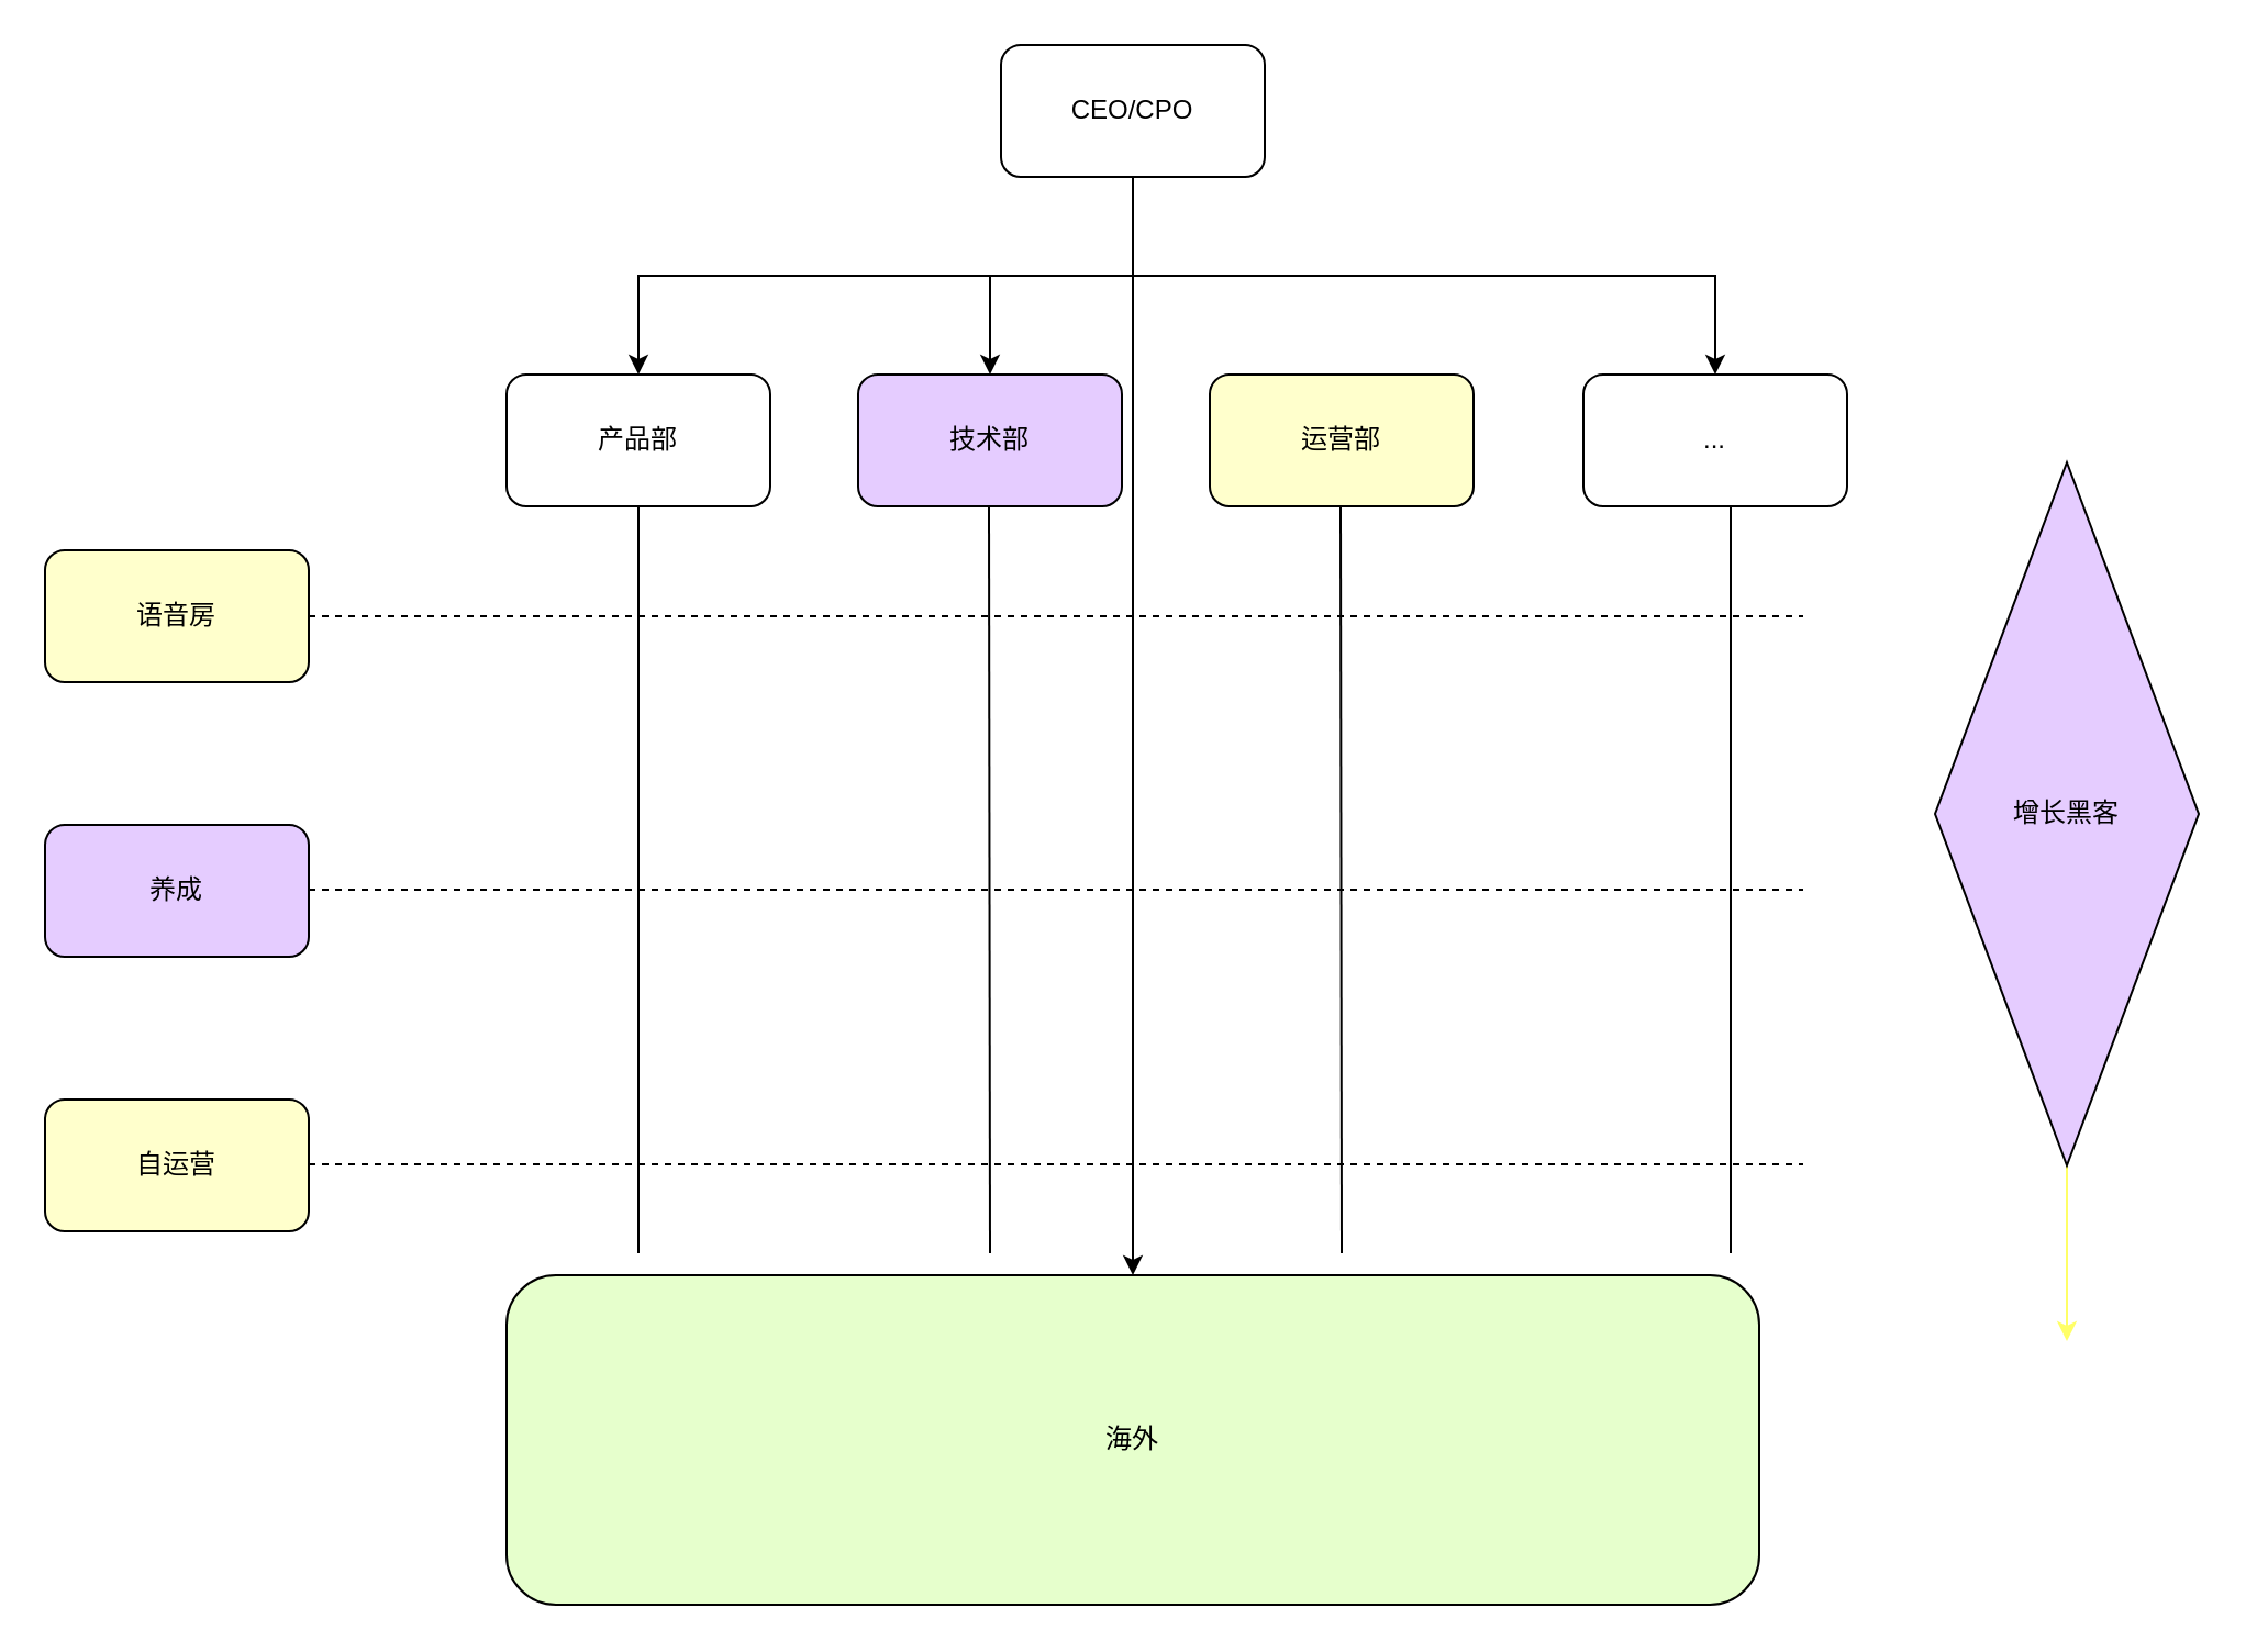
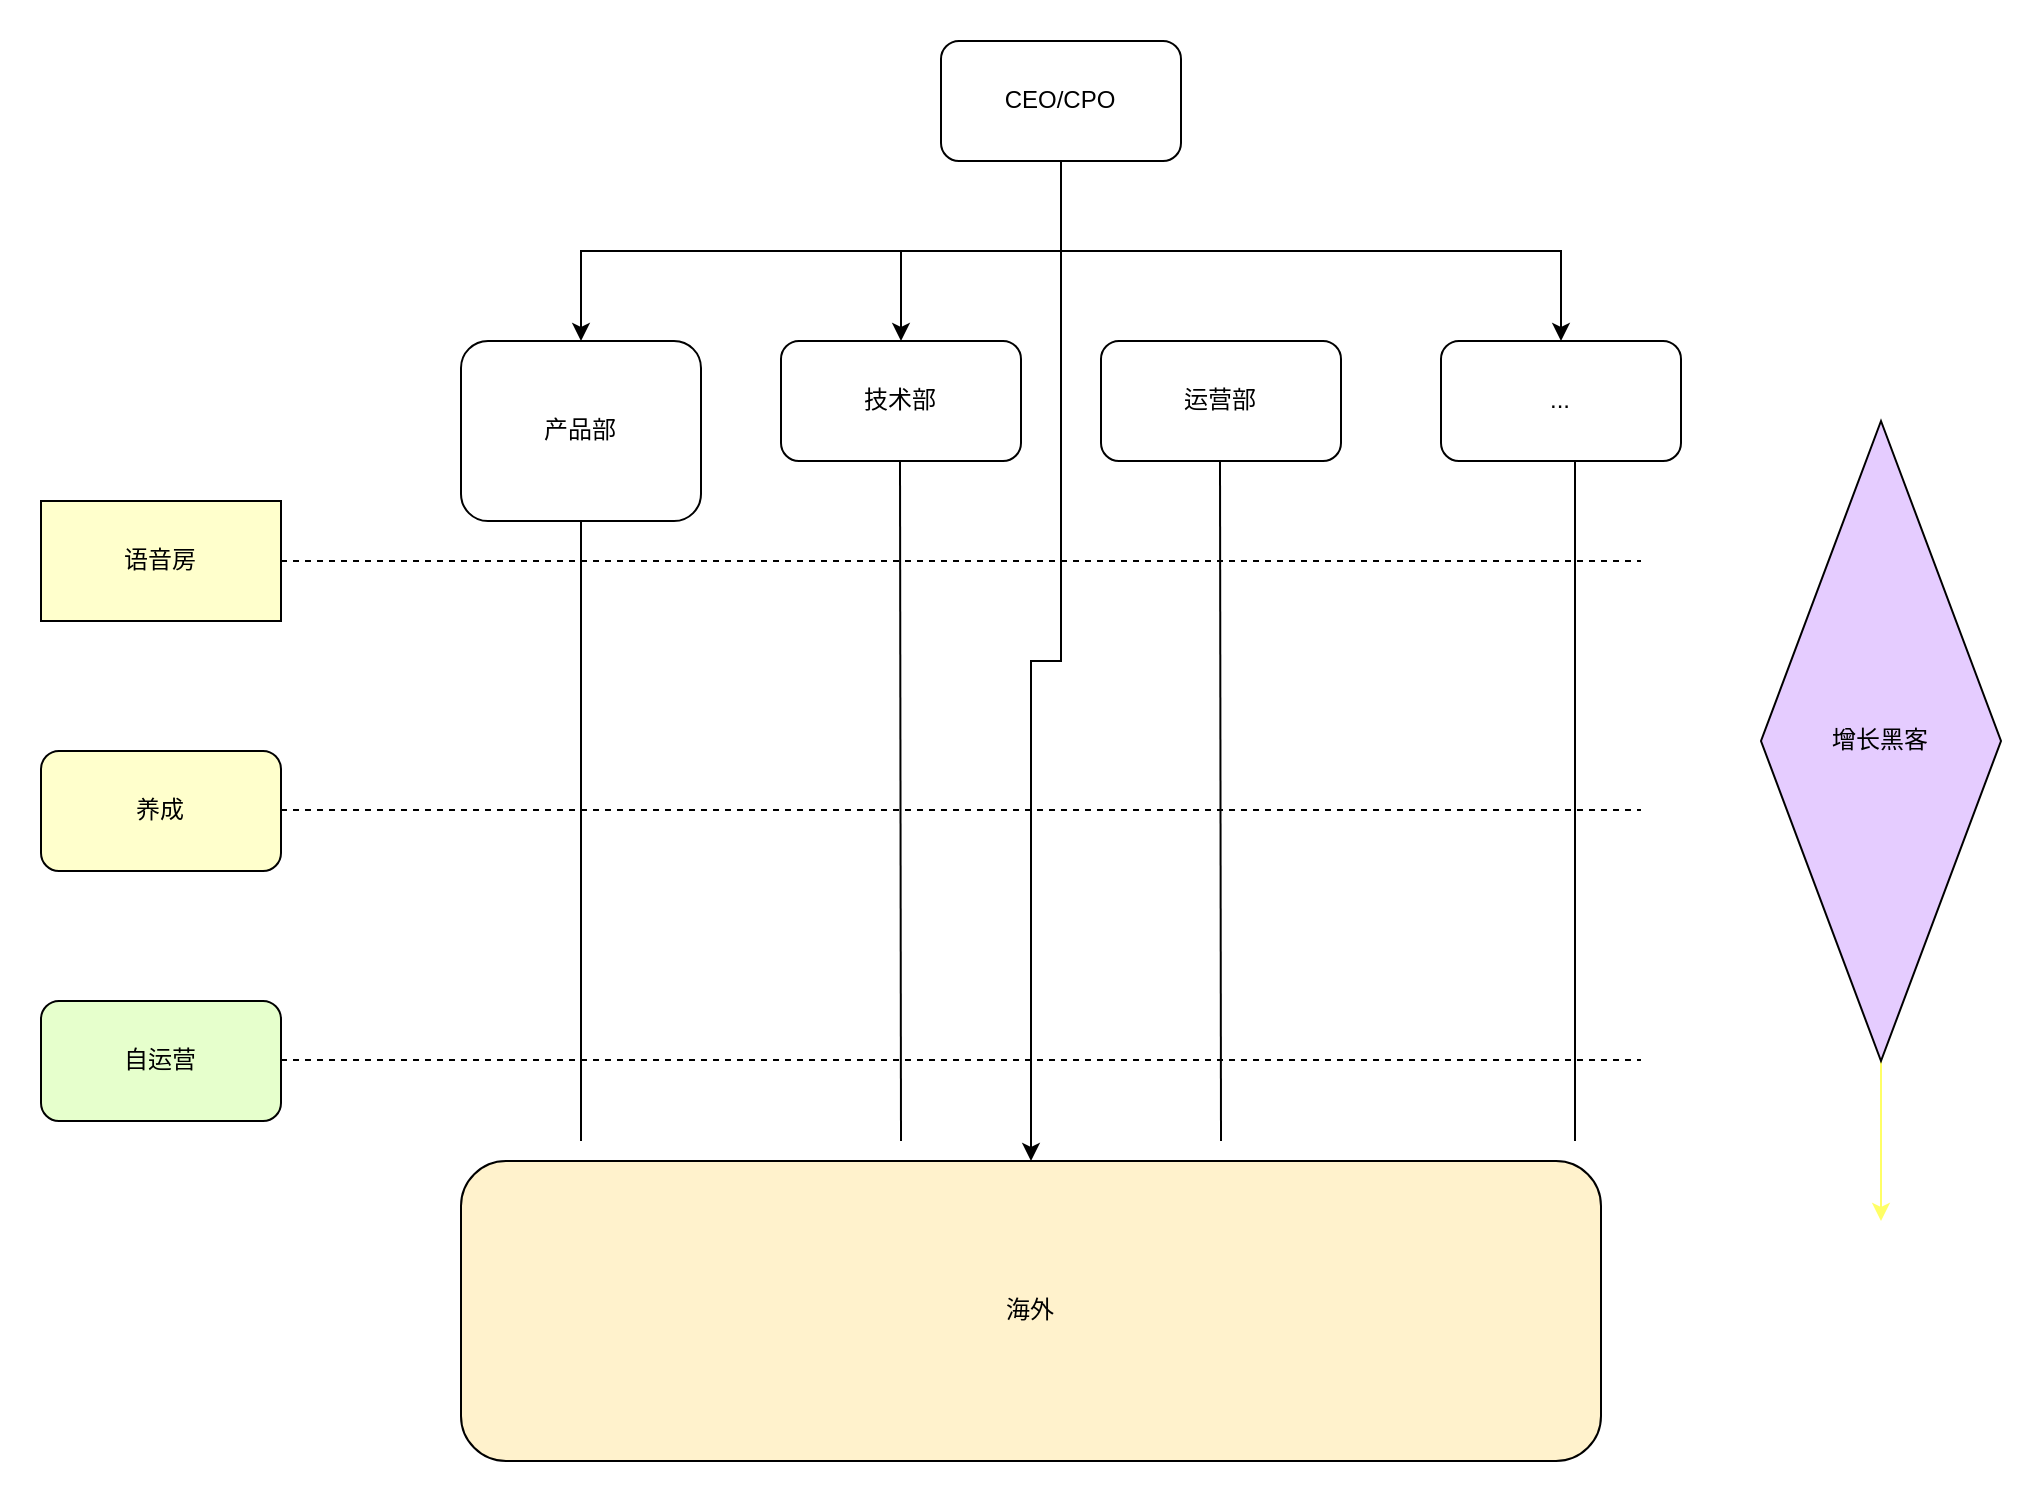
  <mxCell id="0" />
  <mxCell id="1" parent="0" />
  <mxCell id="2" value="" style="edgeStyle=orthogonalEdgeStyle;rounded=0;orthogonalLoop=1;jettySize=auto;html=1;exitX=0.5;exitY=1;exitDx=0;exitDy=0;" edge="1" parent="1" source="6" target="10"><mxGeometry relative="1" as="geometry" /></mxCell>
  <mxCell id="3" value="" style="edgeStyle=orthogonalEdgeStyle;rounded=0;orthogonalLoop=1;jettySize=auto;html=1;" edge="1" parent="1" source="6" target="9"><mxGeometry relative="1" as="geometry" /></mxCell>
  <mxCell id="4" value="" style="edgeStyle=orthogonalEdgeStyle;rounded=0;orthogonalLoop=1;jettySize=auto;html=1;exitX=0.5;exitY=1;exitDx=0;exitDy=0;" edge="1" parent="1" source="6" target="18"><mxGeometry relative="1" as="geometry" /></mxCell>
  <mxCell id="5" value="" style="edgeStyle=orthogonalEdgeStyle;rounded=0;orthogonalLoop=1;jettySize=auto;html=1;exitX=0.5;exitY=1;exitDx=0;exitDy=0;" edge="1" parent="1" source="6" target="7"><mxGeometry relative="1" as="geometry" /></mxCell>
- <mxCell id="6" value="CEO/CPO" style="rounded=1;whiteSpace=wrap;html=1;" vertex="1" parent="1"><mxGeometry x="455" y="20" width="120" height="60" as="geometry" /></mxCell>
+ <mxCell id="6" value="CEO/CPO" style="rounded=1;whiteSpace=wrap;html=1;" vertex="1" parent="1"><mxGeometry x="470" y="20" width="120" height="60" as="geometry" /></mxCell>
  <mxCell id="7" value="..." style="rounded=1;whiteSpace=wrap;html=1;" vertex="1" parent="1"><mxGeometry x="720" y="170" width="120" height="60" as="geometry" /></mxCell>
- <mxCell id="8" value="运营部" style="rounded=1;whiteSpace=wrap;html=1;fillColor=#ffffcc;" vertex="1" parent="1"><mxGeometry x="550" y="170" width="120" height="60" as="geometry" /></mxCell>
- <mxCell id="9" value="技术部" style="rounded=1;whiteSpace=wrap;html=1;fillColor=#e5ccff;" vertex="1" parent="1"><mxGeometry x="390" y="170" width="120" height="60" as="geometry" /></mxCell>
- <mxCell id="10" value="产品部" style="rounded=1;whiteSpace=wrap;html=1;" vertex="1" parent="1"><mxGeometry x="230" y="170" width="120" height="60" as="geometry" /></mxCell>
+ <mxCell id="8" value="运营部" style="rounded=1;whiteSpace=wrap;html=1;" vertex="1" parent="1"><mxGeometry x="550" y="170" width="120" height="60" as="geometry" /></mxCell>
+ <mxCell id="9" value="技术部" style="rounded=1;whiteSpace=wrap;html=1;" vertex="1" parent="1"><mxGeometry x="390" y="170" width="120" height="60" as="geometry" /></mxCell>
+ <mxCell id="10" value="产品部" style="rounded=1;whiteSpace=wrap;html=1;" vertex="1" parent="1"><mxGeometry x="230" y="170" width="120" height="90" as="geometry" /></mxCell>
  <mxCell id="11" value="" style="endArrow=none;html=1;entryX=0.5;entryY=1;entryDx=0;entryDy=0;" edge="1" parent="1" target="10"><mxGeometry width="50" height="50" relative="1" as="geometry"><mxPoint x="290" y="570" as="sourcePoint" /><mxPoint x="380" y="290" as="targetPoint" /></mxGeometry></mxCell>
  <mxCell id="12" value="" style="endArrow=none;html=1;entryX=0.5;entryY=1;entryDx=0;entryDy=0;" edge="1" parent="1"><mxGeometry width="50" height="50" relative="1" as="geometry"><mxPoint x="450" y="570" as="sourcePoint" /><mxPoint x="449.5" y="230" as="targetPoint" /></mxGeometry></mxCell>
  <mxCell id="13" value="" style="endArrow=none;html=1;entryX=0.5;entryY=1;entryDx=0;entryDy=0;" edge="1" parent="1"><mxGeometry width="50" height="50" relative="1" as="geometry"><mxPoint x="610" y="570" as="sourcePoint" /><mxPoint x="609.5" y="230" as="targetPoint" /></mxGeometry></mxCell>
  <mxCell id="14" value="" style="endArrow=none;html=1;entryX=0.5;entryY=1;entryDx=0;entryDy=0;" edge="1" parent="1"><mxGeometry width="50" height="50" relative="1" as="geometry"><mxPoint x="787" y="570" as="sourcePoint" /><mxPoint x="787" y="230" as="targetPoint" /></mxGeometry></mxCell>
- <mxCell id="15" value="语音房" style="rounded=1;whiteSpace=wrap;html=1;fillColor=#FFFFCC;" vertex="1" parent="1"><mxGeometry x="20" y="250" width="120" height="60" as="geometry" /></mxCell>
- <mxCell id="16" value="养成" style="rounded=1;whiteSpace=wrap;html=1;fillColor=#e5ccff;" vertex="1" parent="1"><mxGeometry x="20" y="375" width="120" height="60" as="geometry" /></mxCell>
- <mxCell id="17" value="自运营" style="rounded=1;whiteSpace=wrap;html=1;fillColor=#FFFFCC;" vertex="1" parent="1"><mxGeometry x="20" y="500" width="120" height="60" as="geometry" /></mxCell>
- <mxCell id="18" value="海外" style="rounded=1;whiteSpace=wrap;html=1;fillColor=#E6FFCC;" vertex="1" parent="1"><mxGeometry x="230" y="580" width="570" height="150" as="geometry" /></mxCell>
+ <mxCell id="15" value="语音房" style="whiteSpace=wrap;html=1;fillColor=#FFFFCC;rounded=0;" vertex="1" parent="1"><mxGeometry x="20" y="250" width="120" height="60" as="geometry" /></mxCell>
+ <mxCell id="16" value="养成" style="rounded=1;whiteSpace=wrap;html=1;fillColor=#FFFFCC;" vertex="1" parent="1"><mxGeometry x="20" y="375" width="120" height="60" as="geometry" /></mxCell>
+ <mxCell id="17" value="自运营" style="rounded=1;whiteSpace=wrap;html=1;fillColor=#e6ffcc;" vertex="1" parent="1"><mxGeometry x="20" y="500" width="120" height="60" as="geometry" /></mxCell>
+ <mxCell id="18" value="海外" style="rounded=1;whiteSpace=wrap;html=1;fillColor=#fff2cc;" vertex="1" parent="1"><mxGeometry x="230" y="580" width="570" height="150" as="geometry" /></mxCell>
  <mxCell id="19" value="" style="endArrow=none;dashed=1;html=1;exitX=1;exitY=0.5;exitDx=0;exitDy=0;" edge="1" parent="1" source="15"><mxGeometry width="50" height="50" relative="1" as="geometry"><mxPoint x="150" y="660" as="sourcePoint" /><mxPoint x="820" y="280" as="targetPoint" /></mxGeometry></mxCell>
  <mxCell id="20" value="" style="endArrow=none;dashed=1;html=1;exitX=1;exitY=0.5;exitDx=0;exitDy=0;" edge="1" parent="1"><mxGeometry width="50" height="50" relative="1" as="geometry"><mxPoint x="140" y="404.5" as="sourcePoint" /><mxPoint x="820" y="404.5" as="targetPoint" /></mxGeometry></mxCell>
  <mxCell id="21" value="" style="endArrow=none;dashed=1;html=1;exitX=1;exitY=0.5;exitDx=0;exitDy=0;" edge="1" parent="1"><mxGeometry width="50" height="50" relative="1" as="geometry"><mxPoint x="140" y="529.5" as="sourcePoint" /><mxPoint x="820" y="529.5" as="targetPoint" /></mxGeometry></mxCell>
  <mxCell id="22" value="" style="edgeStyle=orthogonalEdgeStyle;rounded=0;orthogonalLoop=1;jettySize=auto;html=1;strokeColor=#FFFF66;" edge="1" parent="1" source="23"><mxGeometry relative="1" as="geometry"><mxPoint x="940" y="610" as="targetPoint" /></mxGeometry></mxCell>
  <mxCell id="23" value="增长黑客" style="rhombus;whiteSpace=wrap;html=1;fillColor=#E5CCFF;" vertex="1" parent="1"><mxGeometry x="880" y="210" width="120" height="320" as="geometry" /></mxCell>
